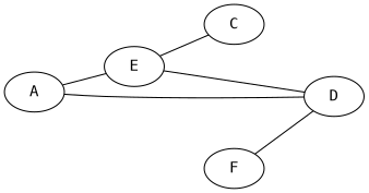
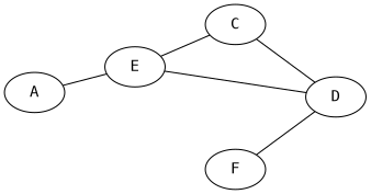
  graph {
    fontname="DejaVu Sans Mono"
    rankdir=LR
    node [fontname="DejaVu Sans Mono"]
    edge [fontname="DejaVu Sans Mono"]
    A
    E
    C
    D
    F
    A -- E
    E -- C
    E -- D
-   A -- D
+   C -- D
    F -- D
  }
